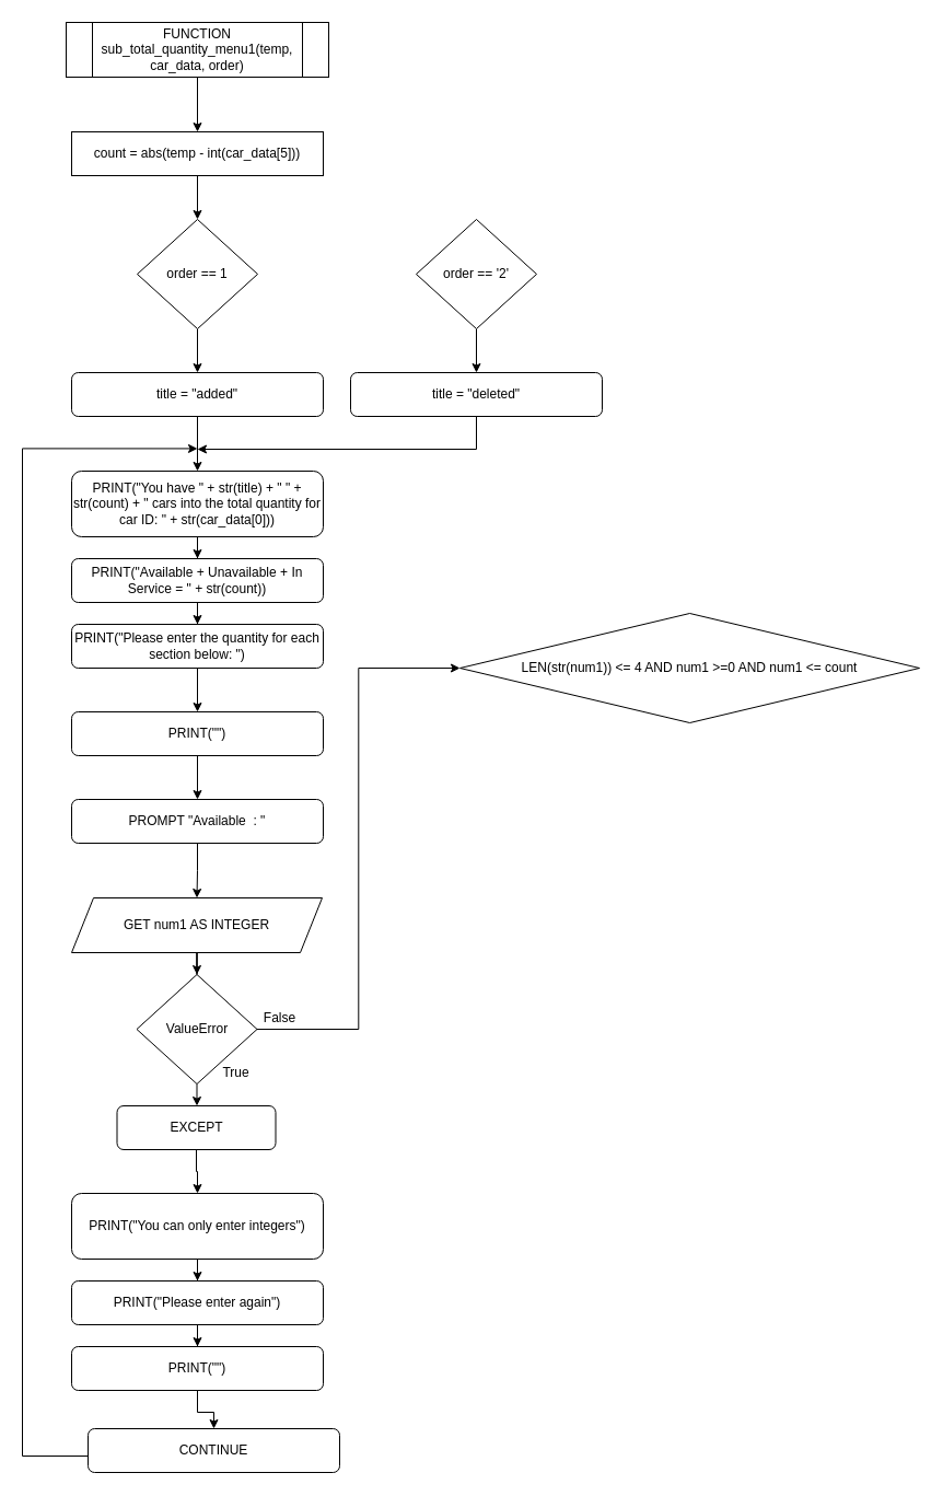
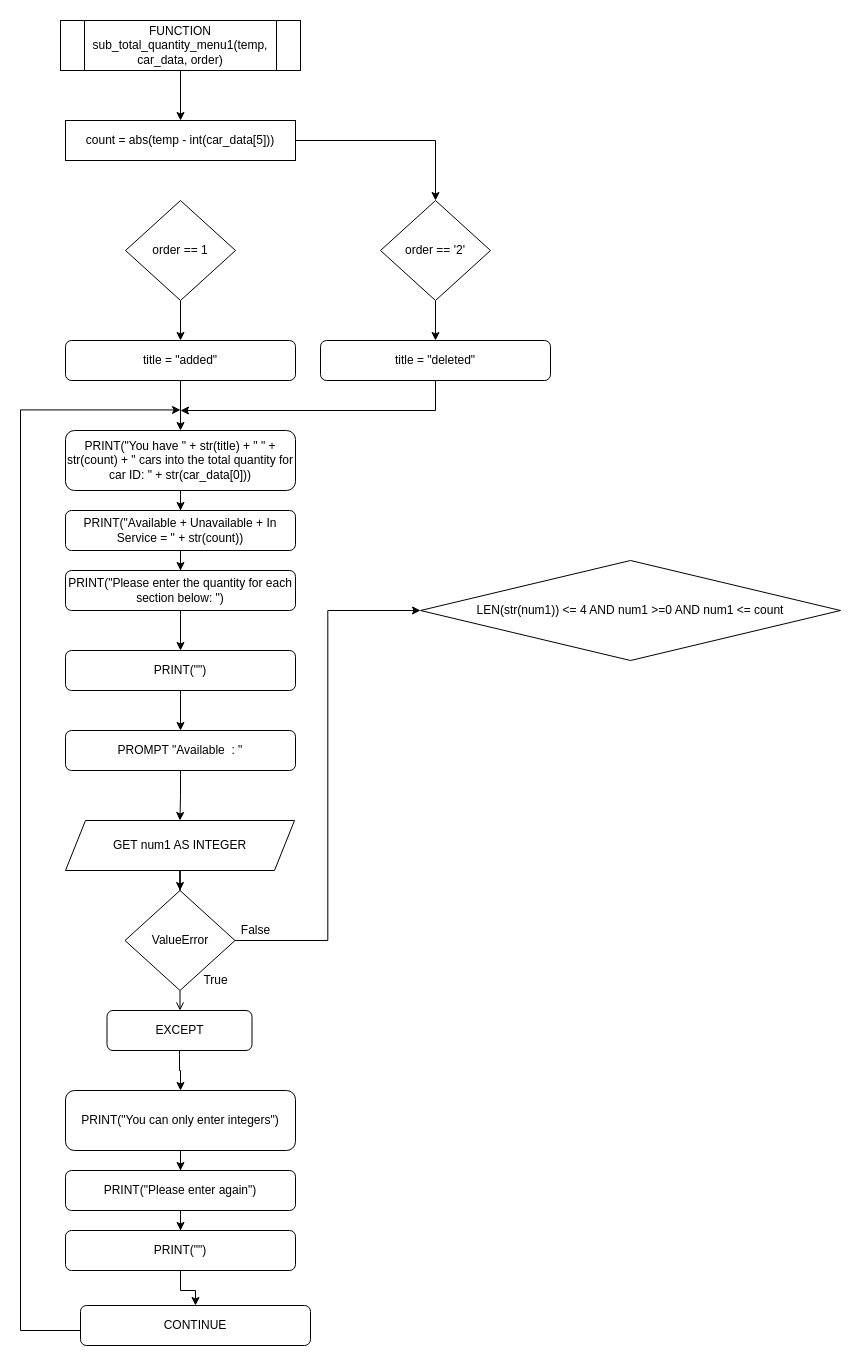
  <mxCell id="0" />
  <mxCell id="1" parent="0" />
  <mxCell id="2" value="" style="edgeStyle=orthogonalEdgeStyle;rounded=0;orthogonalLoop=1;jettySize=auto;html=1;" edge="1" parent="1" source="3" target="5"><mxGeometry relative="1" as="geometry" /></mxCell>
  <mxCell id="3" value="FUNCTION sub_total_quantity_menu1(temp, car_data, order)" style="shape=process;whiteSpace=wrap;html=1;backgroundOutline=1;" vertex="1" parent="1"><mxGeometry x="60" y="20" width="240" height="50" as="geometry" /></mxCell>
- <mxCell id="4" value="" style="edgeStyle=orthogonalEdgeStyle;rounded=0;orthogonalLoop=1;jettySize=auto;html=1;" edge="1" parent="1" source="5" target="7"><mxGeometry relative="1" as="geometry" /></mxCell>
+ <mxCell id="4" value="" style="edgeStyle=orthogonalEdgeStyle;rounded=0;orthogonalLoop=1;jettySize=auto;html=1;" edge="1" parent="1" source="5" target="11"><mxGeometry relative="1" as="geometry" /></mxCell>
  <mxCell id="5" value="count = abs(temp - int(car_data[5]))" style="whiteSpace=wrap;html=1;rounded=0;" vertex="1" parent="1"><mxGeometry x="65" y="120" width="230" height="40" as="geometry" /></mxCell>
  <mxCell id="6" value="" style="edgeStyle=orthogonalEdgeStyle;rounded=0;orthogonalLoop=1;jettySize=auto;html=1;" edge="1" parent="1" source="7" target="9"><mxGeometry relative="1" as="geometry" /></mxCell>
  <mxCell id="7" value="order == 1" style="rhombus;whiteSpace=wrap;html=1;" vertex="1" parent="1"><mxGeometry x="125" y="200" width="110" height="100" as="geometry" /></mxCell>
  <mxCell id="8" style="edgeStyle=orthogonalEdgeStyle;rounded=0;orthogonalLoop=1;jettySize=auto;html=1;entryX=0.5;entryY=0;entryDx=0;entryDy=0;" edge="1" parent="1" source="9" target="15"><mxGeometry relative="1" as="geometry" /></mxCell>
  <mxCell id="9" value="title = &quot;added&quot;" style="rounded=1;whiteSpace=wrap;html=1;" vertex="1" parent="1"><mxGeometry x="65" y="340" width="230" height="40" as="geometry" /></mxCell>
  <mxCell id="10" value="" style="edgeStyle=orthogonalEdgeStyle;rounded=0;orthogonalLoop=1;jettySize=auto;html=1;" edge="1" parent="1" source="11" target="13"><mxGeometry relative="1" as="geometry" /></mxCell>
  <mxCell id="11" value="order == '2'" style="rhombus;whiteSpace=wrap;html=1;" vertex="1" parent="1"><mxGeometry x="380" y="200" width="110" height="100" as="geometry" /></mxCell>
  <mxCell id="12" style="edgeStyle=orthogonalEdgeStyle;rounded=0;orthogonalLoop=1;jettySize=auto;html=1;" edge="1" parent="1" source="13"><mxGeometry relative="1" as="geometry"><mxPoint x="180" y="410" as="targetPoint" /><Array as="points"><mxPoint x="435" y="410" /></Array></mxGeometry></mxCell>
  <mxCell id="13" value="title = &quot;deleted&quot;" style="rounded=1;whiteSpace=wrap;html=1;" vertex="1" parent="1"><mxGeometry x="320" y="340" width="230" height="40" as="geometry" /></mxCell>
  <mxCell id="14" value="" style="edgeStyle=orthogonalEdgeStyle;rounded=0;orthogonalLoop=1;jettySize=auto;html=1;" edge="1" parent="1" source="15" target="17"><mxGeometry relative="1" as="geometry" /></mxCell>
  <mxCell id="15" value="PRINT(&quot;You have &quot; + str(title) + &quot; &quot; + str(count) + &quot; cars into the total quantity for car ID: &quot; + str(car_data[0]))" style="rounded=1;whiteSpace=wrap;html=1;" vertex="1" parent="1"><mxGeometry x="65" y="430" width="230" height="60" as="geometry" /></mxCell>
  <mxCell id="16" style="edgeStyle=orthogonalEdgeStyle;rounded=0;orthogonalLoop=1;jettySize=auto;html=1;entryX=0.5;entryY=0;entryDx=0;entryDy=0;" edge="1" parent="1" source="17" target="19"><mxGeometry relative="1" as="geometry" /></mxCell>
  <mxCell id="17" value="PRINT(&quot;Available + Unavailable + In Service = &quot; + str(count))" style="rounded=1;whiteSpace=wrap;html=1;" vertex="1" parent="1"><mxGeometry x="65" y="510" width="230" height="40" as="geometry" /></mxCell>
  <mxCell id="18" value="" style="edgeStyle=orthogonalEdgeStyle;rounded=0;orthogonalLoop=1;jettySize=auto;html=1;" edge="1" parent="1" source="19" target="21"><mxGeometry relative="1" as="geometry" /></mxCell>
  <mxCell id="19" value="PRINT(&quot;Please enter the quantity for each section below: &quot;)" style="rounded=1;whiteSpace=wrap;html=1;" vertex="1" parent="1"><mxGeometry x="65" y="570" width="230" height="40" as="geometry" /></mxCell>
  <mxCell id="20" value="" style="edgeStyle=orthogonalEdgeStyle;rounded=0;orthogonalLoop=1;jettySize=auto;html=1;" edge="1" parent="1" source="21" target="23"><mxGeometry relative="1" as="geometry" /></mxCell>
  <mxCell id="21" value="PRINT(&quot;&quot;)" style="rounded=1;whiteSpace=wrap;html=1;" vertex="1" parent="1"><mxGeometry x="65" y="650" width="230" height="40" as="geometry" /></mxCell>
  <mxCell id="22" value="" style="edgeStyle=orthogonalEdgeStyle;rounded=0;orthogonalLoop=1;jettySize=auto;html=1;" edge="1" parent="1" source="23" target="25"><mxGeometry relative="1" as="geometry" /></mxCell>
  <mxCell id="23" value="PROMPT &quot;Available  : &quot;" style="rounded=1;whiteSpace=wrap;html=1;" vertex="1" parent="1"><mxGeometry x="65" y="730" width="230" height="40" as="geometry" /></mxCell>
  <mxCell id="24" value="" style="edgeStyle=orthogonalEdgeStyle;rounded=0;orthogonalLoop=1;jettySize=auto;html=1;" edge="1" parent="1" source="25" target="28"><mxGeometry relative="1" as="geometry" /></mxCell>
  <mxCell id="25" value="GET num1 AS INTEGER" style="shape=parallelogram;perimeter=parallelogramPerimeter;whiteSpace=wrap;html=1;fixedSize=1;" vertex="1" parent="1"><mxGeometry x="65" y="820" width="229" height="50" as="geometry" /></mxCell>
- <mxCell id="26" style="edgeStyle=orthogonalEdgeStyle;rounded=0;orthogonalLoop=1;jettySize=auto;html=1;entryX=0.5;entryY=0;entryDx=0;entryDy=0;" edge="1" parent="1" source="28" target="40"><mxGeometry relative="1" as="geometry" /></mxCell>
+ <mxCell id="26" style="edgeStyle=orthogonalEdgeStyle;rounded=0;orthogonalLoop=1;jettySize=auto;html=1;entryX=0.5;entryY=0;entryDx=0;entryDy=0;endArrow=open;" edge="1" parent="1" source="28" target="40"><mxGeometry relative="1" as="geometry" /></mxCell>
  <mxCell id="27" style="edgeStyle=orthogonalEdgeStyle;rounded=0;orthogonalLoop=1;jettySize=auto;html=1;entryX=0;entryY=0.5;entryDx=0;entryDy=0;" edge="1" parent="1" source="28" target="38"><mxGeometry relative="1" as="geometry" /></mxCell>
  <mxCell id="28" value="ValueError" style="rhombus;whiteSpace=wrap;html=1;" vertex="1" parent="1"><mxGeometry x="124.5" y="890" width="110" height="100" as="geometry" /></mxCell>
  <mxCell id="29" value="" style="edgeStyle=orthogonalEdgeStyle;rounded=0;orthogonalLoop=1;jettySize=auto;html=1;" edge="1" parent="1" source="30" target="32"><mxGeometry relative="1" as="geometry" /></mxCell>
  <mxCell id="30" value="PRINT(&quot;You can only enter integers&quot;)" style="rounded=1;whiteSpace=wrap;html=1;" vertex="1" parent="1"><mxGeometry x="65" y="1090" width="230" height="60" as="geometry" /></mxCell>
  <mxCell id="31" style="edgeStyle=orthogonalEdgeStyle;rounded=0;orthogonalLoop=1;jettySize=auto;html=1;entryX=0.5;entryY=0;entryDx=0;entryDy=0;" edge="1" parent="1" source="32" target="34"><mxGeometry relative="1" as="geometry" /></mxCell>
  <mxCell id="32" value="PRINT(&quot;Please enter again&quot;)" style="rounded=1;whiteSpace=wrap;html=1;" vertex="1" parent="1"><mxGeometry x="65" y="1170" width="230" height="40" as="geometry" /></mxCell>
  <mxCell id="33" value="" style="edgeStyle=orthogonalEdgeStyle;rounded=0;orthogonalLoop=1;jettySize=auto;html=1;" edge="1" parent="1" source="34" target="36"><mxGeometry relative="1" as="geometry" /></mxCell>
  <mxCell id="34" value="PRINT(&quot;&quot;)" style="rounded=1;whiteSpace=wrap;html=1;" vertex="1" parent="1"><mxGeometry x="65" y="1230" width="230" height="40" as="geometry" /></mxCell>
  <mxCell id="35" style="edgeStyle=orthogonalEdgeStyle;rounded=0;orthogonalLoop=1;jettySize=auto;html=1;" edge="1" parent="1" source="36"><mxGeometry relative="1" as="geometry"><mxPoint x="180" y="409.429" as="targetPoint" /><Array as="points"><mxPoint x="20" y="1330" /><mxPoint x="20" y="409" /></Array></mxGeometry></mxCell>
  <mxCell id="36" value="CONTINUE" style="rounded=1;whiteSpace=wrap;html=1;" vertex="1" parent="1"><mxGeometry x="80" y="1305" width="230" height="40" as="geometry" /></mxCell>
  <mxCell id="37" value="True" style="text;html=1;align=center;verticalAlign=middle;resizable=0;points=[];autosize=1;strokeColor=none;" vertex="1" parent="1"><mxGeometry x="195" y="970" width="40" height="20" as="geometry" /></mxCell>
  <mxCell id="38" value="LEN(str(num1)) &amp;lt;= 4 AND num1 &amp;gt;=0 AND num1 &amp;lt;= count" style="rhombus;whiteSpace=wrap;html=1;" vertex="1" parent="1"><mxGeometry x="420" y="560" width="420" height="100" as="geometry" /></mxCell>
  <mxCell id="39" style="edgeStyle=orthogonalEdgeStyle;rounded=0;orthogonalLoop=1;jettySize=auto;html=1;entryX=0.5;entryY=0;entryDx=0;entryDy=0;" edge="1" parent="1" source="40" target="30"><mxGeometry relative="1" as="geometry" /></mxCell>
  <mxCell id="40" value="EXCEPT" style="rounded=1;whiteSpace=wrap;html=1;" vertex="1" parent="1"><mxGeometry x="106.5" y="1010" width="145" height="40" as="geometry" /></mxCell>
  <mxCell id="41" value="False" style="text;html=1;align=center;verticalAlign=middle;resizable=0;points=[];autosize=1;strokeColor=none;" vertex="1" parent="1"><mxGeometry x="235" y="920" width="40" height="20" as="geometry" /></mxCell>
